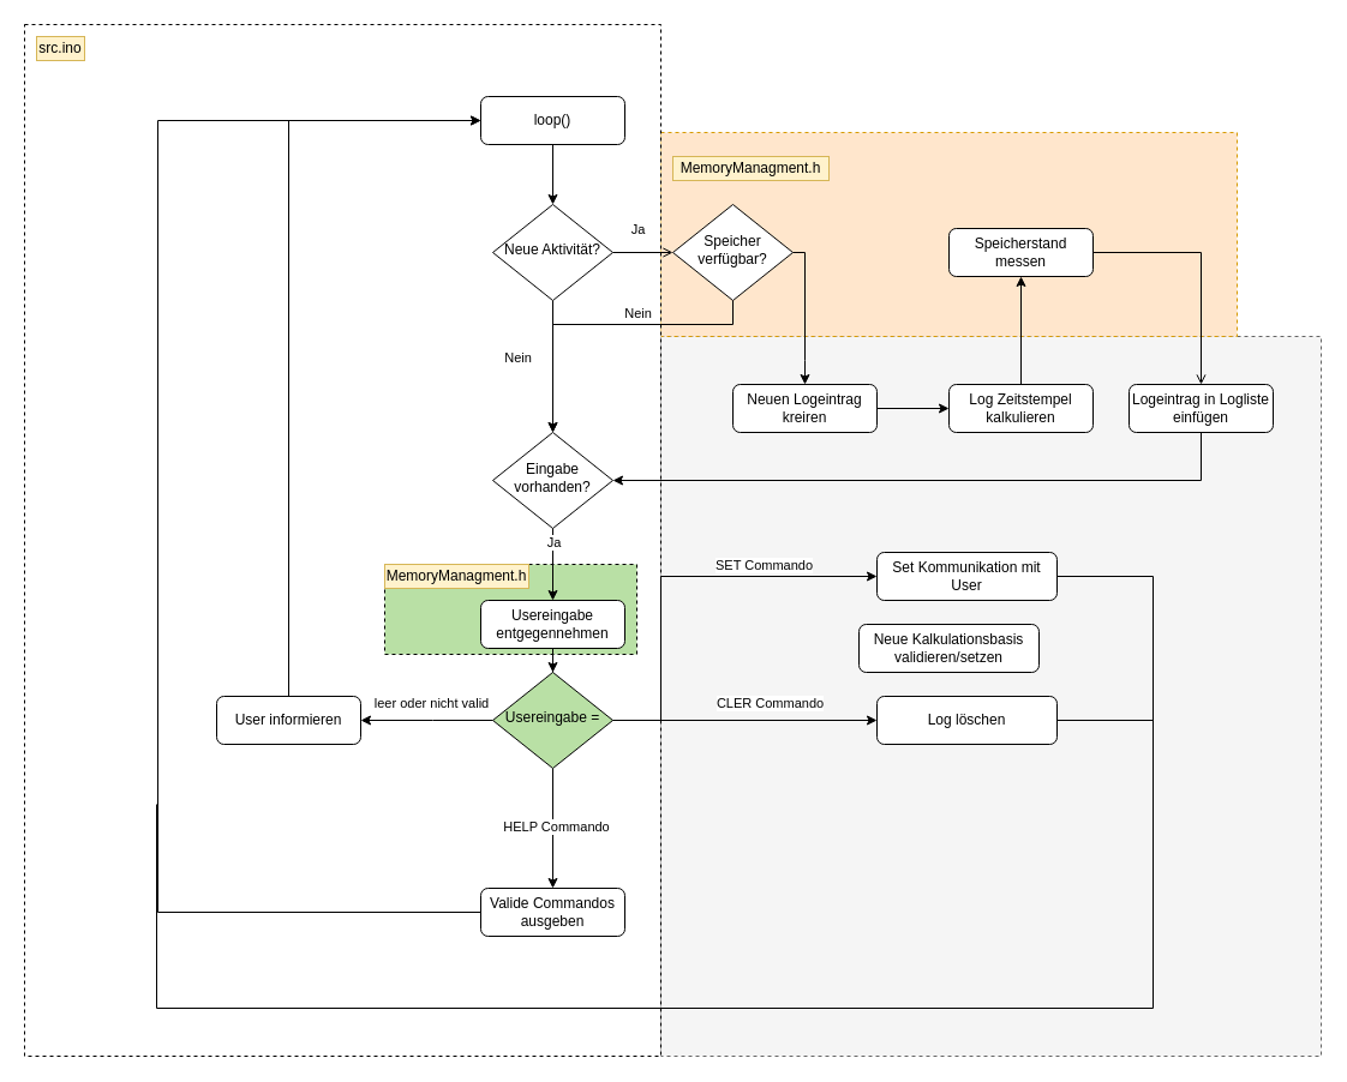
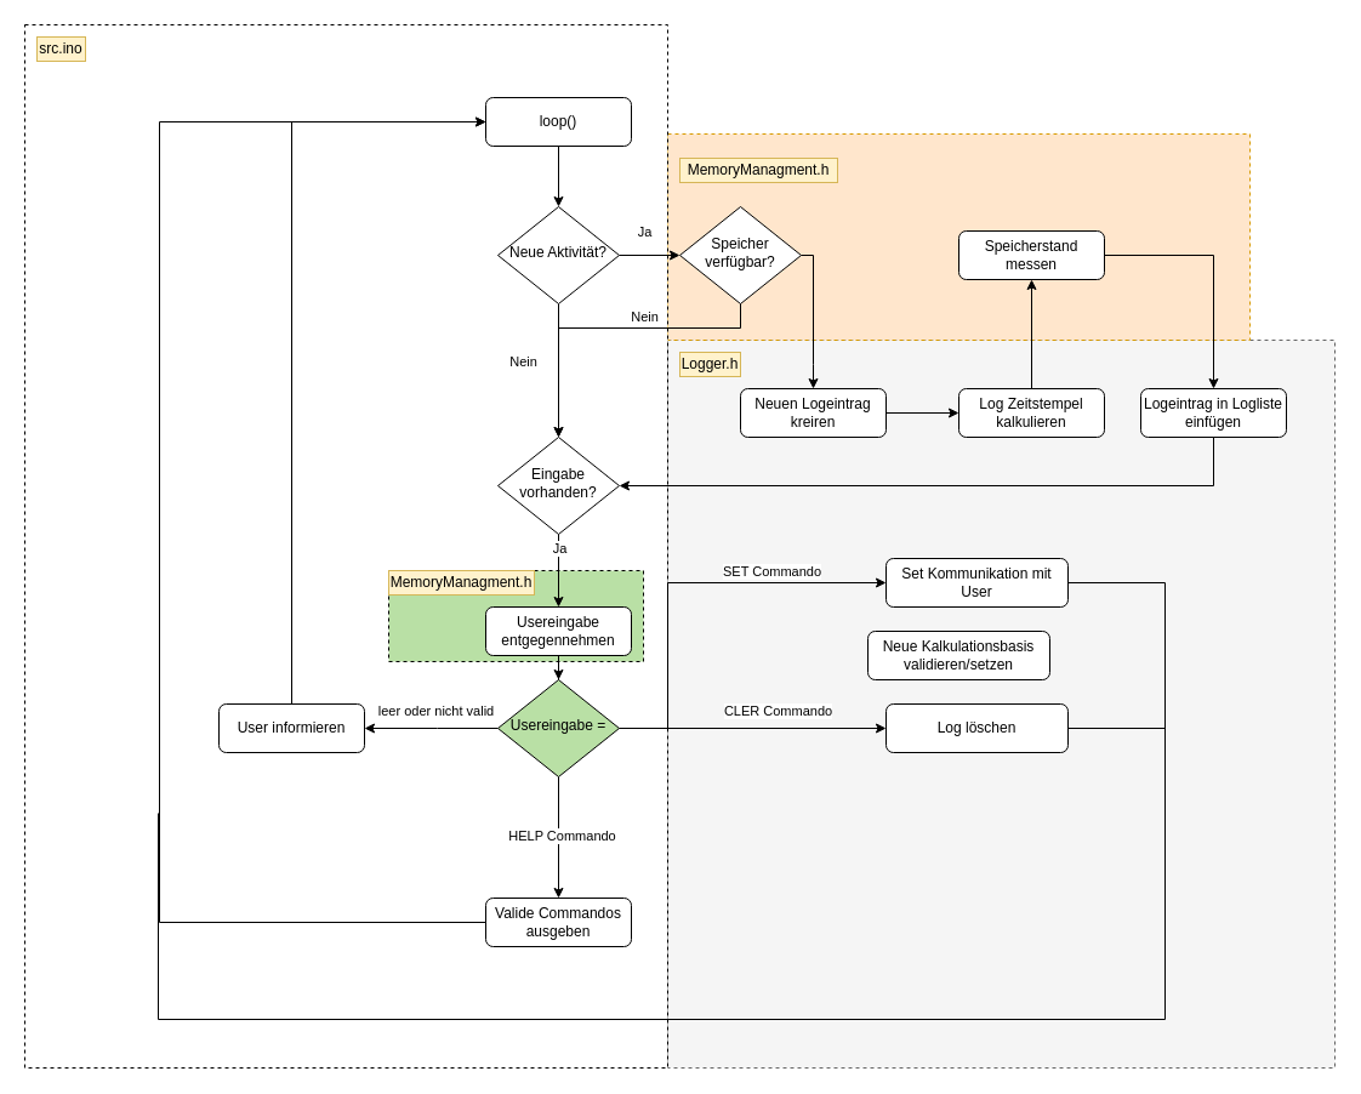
  <mxCell id="0" />
  <mxCell id="1" parent="0" />
  <mxCell id="2" value="" style="rounded=0;whiteSpace=wrap;html=1;dashed=1;fillColor=#f5f5f5;strokeColor=#666666;fontColor=#333333;" vertex="1" parent="1"><mxGeometry x="550" y="280" width="550" height="600" as="geometry" /></mxCell>
  <mxCell id="3" value="" style="rounded=0;whiteSpace=wrap;html=1;dashed=1;fillColor=#ffe6cc;strokeColor=#d79b00;" vertex="1" parent="1"><mxGeometry x="550" y="110" width="480" height="170" as="geometry" /></mxCell>
  <mxCell id="4" value="" style="rounded=0;whiteSpace=wrap;html=1;dashed=1;" vertex="1" parent="1"><mxGeometry x="20" y="20" width="530" height="860" as="geometry" /></mxCell>
  <mxCell id="5" value="" style="rounded=0;whiteSpace=wrap;html=1;dashed=1;fillColor=#B9E0A5;" vertex="1" parent="1"><mxGeometry x="320" y="470" width="210" height="75" as="geometry" /></mxCell>
  <mxCell id="6" value="" style="edgeStyle=orthogonalEdgeStyle;rounded=0;orthogonalLoop=1;jettySize=auto;html=1;" edge="1" parent="1" source="7" target="12"><mxGeometry relative="1" as="geometry" /></mxCell>
  <mxCell id="7" value="loop()" style="rounded=1;whiteSpace=wrap;html=1;fontSize=12;glass=0;strokeWidth=1;shadow=0;" parent="1" vertex="1"><mxGeometry x="400" y="80" width="120" height="40" as="geometry" /></mxCell>
- <mxCell id="8" value="" style="edgeStyle=orthogonalEdgeStyle;rounded=0;orthogonalLoop=1;jettySize=auto;html=1;endArrow=open;" edge="1" parent="1" source="12" target="15"><mxGeometry relative="1" as="geometry" /></mxCell>
+ <mxCell id="8" value="" style="edgeStyle=orthogonalEdgeStyle;rounded=0;orthogonalLoop=1;jettySize=auto;html=1;" edge="1" parent="1" source="12" target="15"><mxGeometry relative="1" as="geometry" /></mxCell>
  <mxCell id="9" value="&lt;div&gt;Ja&lt;/div&gt;" style="edgeLabel;html=1;align=center;verticalAlign=middle;resizable=0;points=[];" vertex="1" connectable="0" parent="8"><mxGeometry x="-0.68" y="-1" relative="1" as="geometry"><mxPoint x="12" y="-21" as="offset" /></mxGeometry></mxCell>
  <mxCell id="10" value="" style="edgeStyle=orthogonalEdgeStyle;rounded=0;orthogonalLoop=1;jettySize=auto;html=1;" edge="1" parent="1" source="12" target="13"><mxGeometry relative="1" as="geometry" /></mxCell>
  <mxCell id="11" value="Nein" style="edgeLabel;html=1;align=center;verticalAlign=middle;resizable=0;points=[];" vertex="1" connectable="0" parent="10"><mxGeometry x="-0.15" y="-2" relative="1" as="geometry"><mxPoint x="-28" as="offset" /></mxGeometry></mxCell>
  <mxCell id="12" value="Neue Aktivität?" style="rhombus;whiteSpace=wrap;html=1;shadow=0;fontFamily=Helvetica;fontSize=12;align=center;strokeWidth=1;spacing=6;spacingTop=-4;" parent="1" vertex="1"><mxGeometry x="410" y="170" width="100" height="80" as="geometry" /></mxCell>
  <mxCell id="13" value="Eingabe vorhanden?" style="rhombus;whiteSpace=wrap;html=1;shadow=0;fontFamily=Helvetica;fontSize=12;align=center;strokeWidth=1;spacing=6;spacingTop=-4;" parent="1" vertex="1"><mxGeometry x="410" y="360" width="100" height="80" as="geometry" /></mxCell>
  <mxCell id="14" value="" style="edgeStyle=orthogonalEdgeStyle;rounded=0;orthogonalLoop=1;jettySize=auto;html=1;" edge="1" parent="1" source="15" target="20"><mxGeometry relative="1" as="geometry"><Array as="points"><mxPoint x="670" y="210" /><mxPoint x="670" y="300" /></Array></mxGeometry></mxCell>
  <mxCell id="15" value="Speicher verfügbar?" style="rhombus;whiteSpace=wrap;html=1;shadow=0;fontFamily=Helvetica;fontSize=12;align=center;strokeWidth=1;spacing=6;spacingTop=-4;" vertex="1" parent="1"><mxGeometry x="560" y="170" width="100" height="80" as="geometry" /></mxCell>
  <mxCell id="16" value="" style="edgeStyle=orthogonalEdgeStyle;rounded=0;orthogonalLoop=1;jettySize=auto;html=1;exitX=0.5;exitY=1;exitDx=0;exitDy=0;entryX=0.5;entryY=0;entryDx=0;entryDy=0;" edge="1" parent="1" source="15" target="13"><mxGeometry relative="1" as="geometry"><mxPoint x="470" y="260" as="sourcePoint" /><mxPoint x="470" y="300" as="targetPoint" /><Array as="points"><mxPoint x="610" y="270" /><mxPoint x="460" y="270" /></Array></mxGeometry></mxCell>
  <mxCell id="17" value="Nein" style="edgeLabel;html=1;align=center;verticalAlign=middle;resizable=0;points=[];" vertex="1" connectable="0" parent="16"><mxGeometry x="-0.15" y="-2" relative="1" as="geometry"><mxPoint x="11" y="-8" as="offset" /></mxGeometry></mxCell>
  <mxCell id="18" value="" style="edgeStyle=orthogonalEdgeStyle;rounded=0;orthogonalLoop=1;jettySize=auto;html=1;exitX=0.5;exitY=0;exitDx=0;exitDy=0;" edge="1" parent="1" source="36" target="22"><mxGeometry relative="1" as="geometry"><mxPoint x="850" y="340" as="sourcePoint" /></mxGeometry></mxCell>
  <mxCell id="19" value="" style="edgeStyle=orthogonalEdgeStyle;rounded=0;orthogonalLoop=1;jettySize=auto;html=1;" edge="1" parent="1" source="20" target="36"><mxGeometry relative="1" as="geometry" /></mxCell>
  <mxCell id="20" value="Neuen Logeintrag kreiren" style="rounded=1;whiteSpace=wrap;html=1;fontSize=12;glass=0;strokeWidth=1;shadow=0;" vertex="1" parent="1"><mxGeometry x="610" y="320" width="120" height="40" as="geometry" /></mxCell>
- <mxCell id="21" value="" style="edgeStyle=orthogonalEdgeStyle;rounded=0;orthogonalLoop=1;jettySize=auto;html=1;endArrow=open;" edge="1" parent="1" source="22" target="23"><mxGeometry relative="1" as="geometry" /></mxCell>
+ <mxCell id="21" value="" style="edgeStyle=orthogonalEdgeStyle;rounded=0;orthogonalLoop=1;jettySize=auto;html=1;" edge="1" parent="1" source="22" target="23"><mxGeometry relative="1" as="geometry" /></mxCell>
  <mxCell id="22" value="Speicherstand messen" style="rounded=1;whiteSpace=wrap;html=1;fontSize=12;glass=0;strokeWidth=1;shadow=0;" vertex="1" parent="1"><mxGeometry x="790" y="190" width="120" height="40" as="geometry" /></mxCell>
  <mxCell id="23" value="Logeintrag in Logliste einfügen" style="rounded=1;whiteSpace=wrap;html=1;fontSize=12;glass=0;strokeWidth=1;shadow=0;" vertex="1" parent="1"><mxGeometry x="940" y="320" width="120" height="40" as="geometry" /></mxCell>
  <mxCell id="24" value="" style="edgeStyle=orthogonalEdgeStyle;rounded=0;orthogonalLoop=1;jettySize=auto;html=1;" edge="1" parent="1" source="25" target="32"><mxGeometry relative="1" as="geometry" /></mxCell>
  <mxCell id="25" value="Usereingabe entgegennehmen" style="rounded=1;whiteSpace=wrap;html=1;fontSize=12;glass=0;strokeWidth=1;shadow=0;" vertex="1" parent="1"><mxGeometry x="400" y="500" width="120" height="40" as="geometry" /></mxCell>
  <mxCell id="26" value="" style="edgeStyle=orthogonalEdgeStyle;rounded=0;orthogonalLoop=1;jettySize=auto;html=1;entryX=1;entryY=0.5;entryDx=0;entryDy=0;" edge="1" parent="1" source="32" target="33"><mxGeometry relative="1" as="geometry"><mxPoint x="350" y="590" as="targetPoint" /><Array as="points"><mxPoint x="360" y="600" /><mxPoint x="360" y="600" /></Array></mxGeometry></mxCell>
  <mxCell id="27" value="leer oder nicht valid" style="edgeLabel;html=1;align=center;verticalAlign=middle;resizable=0;points=[];" vertex="1" connectable="0" parent="26"><mxGeometry x="0.171" y="-4" relative="1" as="geometry"><mxPoint x="12" y="-11" as="offset" /></mxGeometry></mxCell>
  <mxCell id="28" value="" style="edgeStyle=orthogonalEdgeStyle;rounded=0;orthogonalLoop=1;jettySize=auto;html=1;entryX=0;entryY=0.5;entryDx=0;entryDy=0;" edge="1" parent="1" source="32" target="35"><mxGeometry relative="1" as="geometry"><mxPoint x="690" y="600" as="targetPoint" /></mxGeometry></mxCell>
  <mxCell id="29" value="CLER Commando" style="edgeLabel;html=1;align=center;verticalAlign=middle;resizable=0;points=[];" vertex="1" connectable="0" parent="28"><mxGeometry x="0.185" y="2" relative="1" as="geometry"><mxPoint y="-13" as="offset" /></mxGeometry></mxCell>
  <mxCell id="30" value="" style="edgeStyle=orthogonalEdgeStyle;rounded=0;orthogonalLoop=1;jettySize=auto;html=1;" edge="1" parent="1" source="32" target="42"><mxGeometry relative="1" as="geometry" /></mxCell>
  <mxCell id="31" value="HELP Commando" style="edgeLabel;html=1;align=center;verticalAlign=middle;resizable=0;points=[];" vertex="1" connectable="0" parent="30"><mxGeometry x="-0.04" y="2" relative="1" as="geometry"><mxPoint as="offset" /></mxGeometry></mxCell>
  <mxCell id="32" value="Usereingabe =" style="rhombus;whiteSpace=wrap;html=1;shadow=0;fontFamily=Helvetica;fontSize=12;align=center;strokeWidth=1;spacing=6;spacingTop=-4;fillColor=#b9e0a5;" vertex="1" parent="1"><mxGeometry x="410" y="560" width="100" height="80" as="geometry" /></mxCell>
  <mxCell id="33" value="User informieren" style="rounded=1;whiteSpace=wrap;html=1;fontSize=12;glass=0;strokeWidth=1;shadow=0;" vertex="1" parent="1"><mxGeometry x="180" y="580" width="120" height="40" as="geometry" /></mxCell>
  <mxCell id="34" value="" style="edgeStyle=orthogonalEdgeStyle;rounded=0;orthogonalLoop=1;jettySize=auto;html=1;entryX=0;entryY=0.5;entryDx=0;entryDy=0;" edge="1" parent="1" source="33" target="7"><mxGeometry relative="1" as="geometry"><mxPoint x="260" y="399.5" as="sourcePoint" /><mxPoint x="350" y="90" as="targetPoint" /><Array as="points"><mxPoint y="100" x="240" /></Array></mxGeometry></mxCell>
  <mxCell id="35" value="Log löschen" style="rounded=1;whiteSpace=wrap;html=1;fontSize=12;glass=0;strokeWidth=1;shadow=0;" vertex="1" parent="1"><mxGeometry x="730" y="580" width="150" height="40" as="geometry" /></mxCell>
  <mxCell id="36" value="Log Zeitstempel kalkulieren" style="rounded=1;whiteSpace=wrap;html=1;fontSize=12;glass=0;strokeWidth=1;shadow=0;" vertex="1" parent="1"><mxGeometry x="790" y="320" width="120" height="40" as="geometry" /></mxCell>
  <mxCell id="37" value="" style="edgeStyle=orthogonalEdgeStyle;rounded=0;orthogonalLoop=1;jettySize=auto;html=1;exitX=0.5;exitY=1;exitDx=0;exitDy=0;entryX=1;entryY=0.5;entryDx=0;entryDy=0;" edge="1" parent="1" source="23" target="13"><mxGeometry relative="1" as="geometry"><mxPoint x="620" y="260" as="sourcePoint" /><mxPoint x="470" y="370" as="targetPoint" /></mxGeometry></mxCell>
  <mxCell id="38" value="" style="edgeStyle=orthogonalEdgeStyle;rounded=0;orthogonalLoop=1;jettySize=auto;html=1;entryX=0;entryY=0.5;entryDx=0;entryDy=0;exitX=1;exitY=0.5;exitDx=0;exitDy=0;" edge="1" parent="1" source="32" target="40"><mxGeometry relative="1" as="geometry"><mxPoint x="520" y="610" as="sourcePoint" /><mxPoint x="700" y="610" as="targetPoint" /><Array as="points"><mxPoint x="550" y="600" /><mxPoint x="550" y="480" /></Array></mxGeometry></mxCell>
  <mxCell id="39" value="SET Commando" style="edgeLabel;html=1;align=center;verticalAlign=middle;resizable=0;points=[];" vertex="1" connectable="0" parent="38"><mxGeometry x="0.405" y="-1" relative="1" as="geometry"><mxPoint x="6" y="-11" as="offset" /></mxGeometry></mxCell>
  <mxCell id="40" value="Set Kommunikation mit User" style="rounded=1;whiteSpace=wrap;html=1;fontSize=12;glass=0;strokeWidth=1;shadow=0;" vertex="1" parent="1"><mxGeometry x="730" y="460" width="150" height="40" as="geometry" /></mxCell>
  <mxCell id="41" value="Neue Kalkulationsbasis validieren/setzen" style="rounded=1;whiteSpace=wrap;html=1;fontSize=12;glass=0;strokeWidth=1;shadow=0;" vertex="1" parent="1"><mxGeometry x="715" y="520" width="150" height="40" as="geometry" /></mxCell>
  <mxCell id="42" value="Valide Commandos ausgeben" style="rounded=1;whiteSpace=wrap;html=1;fontSize=12;glass=0;strokeWidth=1;shadow=0;" vertex="1" parent="1"><mxGeometry x="400" y="740" width="120" height="40" as="geometry" /></mxCell>
  <mxCell id="43" value="" style="edgeStyle=orthogonalEdgeStyle;rounded=0;orthogonalLoop=1;jettySize=auto;html=1;exitX=0;exitY=0.5;exitDx=0;exitDy=0;" edge="1" parent="1" source="42"><mxGeometry relative="1" as="geometry"><mxPoint x="530" y="780" as="sourcePoint" /><mxPoint x="400" y="100" as="targetPoint" /><Array as="points"><mxPoint x="131" y="760" /></Array></mxGeometry></mxCell>
  <mxCell id="44" value="" style="endArrow=none;html=1;rounded=0;entryX=1;entryY=0.5;entryDx=0;entryDy=0;" edge="1" parent="1" target="40"><mxGeometry width="50" height="50" relative="1" as="geometry"><mxPoint x="960" y="840" as="sourcePoint" /><mxPoint x="940" y="730" as="targetPoint" /><Array as="points"><mxPoint x="960" y="480" /></Array></mxGeometry></mxCell>
  <mxCell id="45" value="MemoryManagment.h" style="text;html=1;strokeColor=#d6b656;fillColor=#fff2cc;align=center;verticalAlign=middle;whiteSpace=wrap;overflow=hidden;" vertex="1" parent="1"><mxGeometry x="320" y="470" width="120" height="20" as="geometry" /></mxCell>
  <mxCell id="46" value="" style="endArrow=none;html=1;rounded=0;" edge="1" parent="1"><mxGeometry width="50" height="50" relative="1" as="geometry"><mxPoint x="130" y="840" as="sourcePoint" /><mxPoint x="960" y="840" as="targetPoint" /></mxGeometry></mxCell>
  <mxCell id="47" value="" style="endArrow=none;html=1;rounded=0;" edge="1" parent="1"><mxGeometry width="50" height="50" relative="1" as="geometry"><mxPoint x="130" y="670" as="sourcePoint" /><mxPoint x="130" y="840" as="targetPoint" /></mxGeometry></mxCell>
  <mxCell id="48" value="" style="endArrow=none;html=1;rounded=0;exitX=1;exitY=0.5;exitDx=0;exitDy=0;" edge="1" parent="1" source="35"><mxGeometry width="50" height="50" relative="1" as="geometry"><mxPoint x="909" y="600" as="sourcePoint" /><mxPoint x="960" y="600" as="targetPoint" /></mxGeometry></mxCell>
  <mxCell id="49" value="src.ino" style="text;html=1;strokeColor=#d6b656;fillColor=#fff2cc;align=center;verticalAlign=middle;whiteSpace=wrap;overflow=hidden;" vertex="1" parent="1"><mxGeometry x="30" y="30" width="40" height="20" as="geometry" /></mxCell>
  <mxCell id="50" value="" style="edgeStyle=orthogonalEdgeStyle;rounded=0;orthogonalLoop=1;jettySize=auto;html=1;" edge="1" parent="1" source="13" target="25"><mxGeometry relative="1" as="geometry" /></mxCell>
  <mxCell id="51" value="Ja" style="edgeLabel;html=1;align=center;verticalAlign=middle;resizable=0;points=[];" vertex="1" connectable="0" parent="50"><mxGeometry x="-0.24" y="-1" relative="1" as="geometry"><mxPoint x="1" y="-12" as="offset" /></mxGeometry></mxCell>
  <mxCell id="52" value="MemoryManagment.h" style="text;html=1;strokeColor=#d6b656;fillColor=#fff2cc;align=center;verticalAlign=middle;whiteSpace=wrap;overflow=hidden;" vertex="1" parent="1"><mxGeometry x="560" y="130" width="130" height="20" as="geometry" /></mxCell>
+ <mxCell id="53" value="Logger.h" style="text;html=1;strokeColor=#d6b656;fillColor=#fff2cc;align=center;verticalAlign=middle;whiteSpace=wrap;overflow=hidden;" vertex="1" parent="1"><mxGeometry x="560" y="290" width="50" height="20" as="geometry" /></mxCell>
